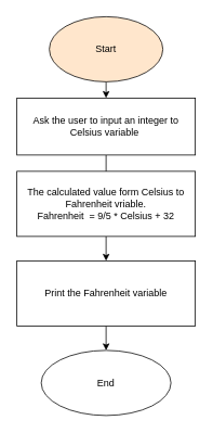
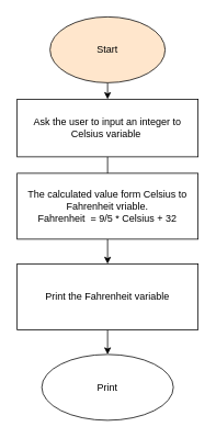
  <mxCell id="0" />
  <mxCell id="1" parent="0" />
  <mxCell id="2" style="edgeStyle=none;html=1;exitX=0.5;exitY=1;exitDx=0;exitDy=0;" edge="1" parent="1" source="3"><mxGeometry relative="1" as="geometry"><mxPoint x="130" y="120" as="targetPoint" /></mxGeometry></mxCell>
  <mxCell id="3" value="Start" style="ellipse;whiteSpace=wrap;html=1;fillColor=#ffe6cc;" vertex="1" parent="1"><mxGeometry x="60" y="20" width="140" height="80" as="geometry" /></mxCell>
  <mxCell id="4" style="edgeStyle=none;html=1;exitX=0.5;exitY=1;exitDx=0;exitDy=0;" edge="1" parent="1" source="5"><mxGeometry relative="1" as="geometry"><mxPoint x="130" y="220" as="targetPoint" /></mxGeometry></mxCell>
  <mxCell id="5" value="Ask the user to input an integer to Celsius variable&amp;nbsp;" style="whiteSpace=wrap;html=1;" vertex="1" parent="1"><mxGeometry x="20" y="120" width="220" height="70" as="geometry" /></mxCell>
  <mxCell id="6" style="edgeStyle=none;html=1;exitX=0.5;exitY=1;exitDx=0;exitDy=0;" edge="1" parent="1" source="7"><mxGeometry relative="1" as="geometry"><mxPoint x="130" y="320" as="targetPoint" /></mxGeometry></mxCell>
  <mxCell id="7" value="The calculated value form Celsius to Fahrenheit vriable.&lt;br&gt;Fahrenheit&amp;nbsp; = 9/5 * Celsius + 32" style="whiteSpace=wrap;html=1;" vertex="1" parent="1"><mxGeometry x="20" y="210" width="220" height="80" as="geometry" /></mxCell>
  <mxCell id="8" style="edgeStyle=none;html=1;" edge="1" parent="1" source="9"><mxGeometry relative="1" as="geometry"><mxPoint x="130" y="430" as="targetPoint" /></mxGeometry></mxCell>
  <mxCell id="9" value="Print the Fahrenheit variable" style="whiteSpace=wrap;html=1;" vertex="1" parent="1"><mxGeometry x="20" y="320" width="220" height="80" as="geometry" /></mxCell>
- <mxCell id="10" value="End" style="ellipse;whiteSpace=wrap;html=1;" vertex="1" parent="1"><mxGeometry x="50" y="430" width="160" height="80" as="geometry" /></mxCell>
+ <mxCell id="10" value="Print" style="ellipse;whiteSpace=wrap;html=1;" vertex="1" parent="1"><mxGeometry x="50" y="430" width="160" height="80" as="geometry" /></mxCell>
